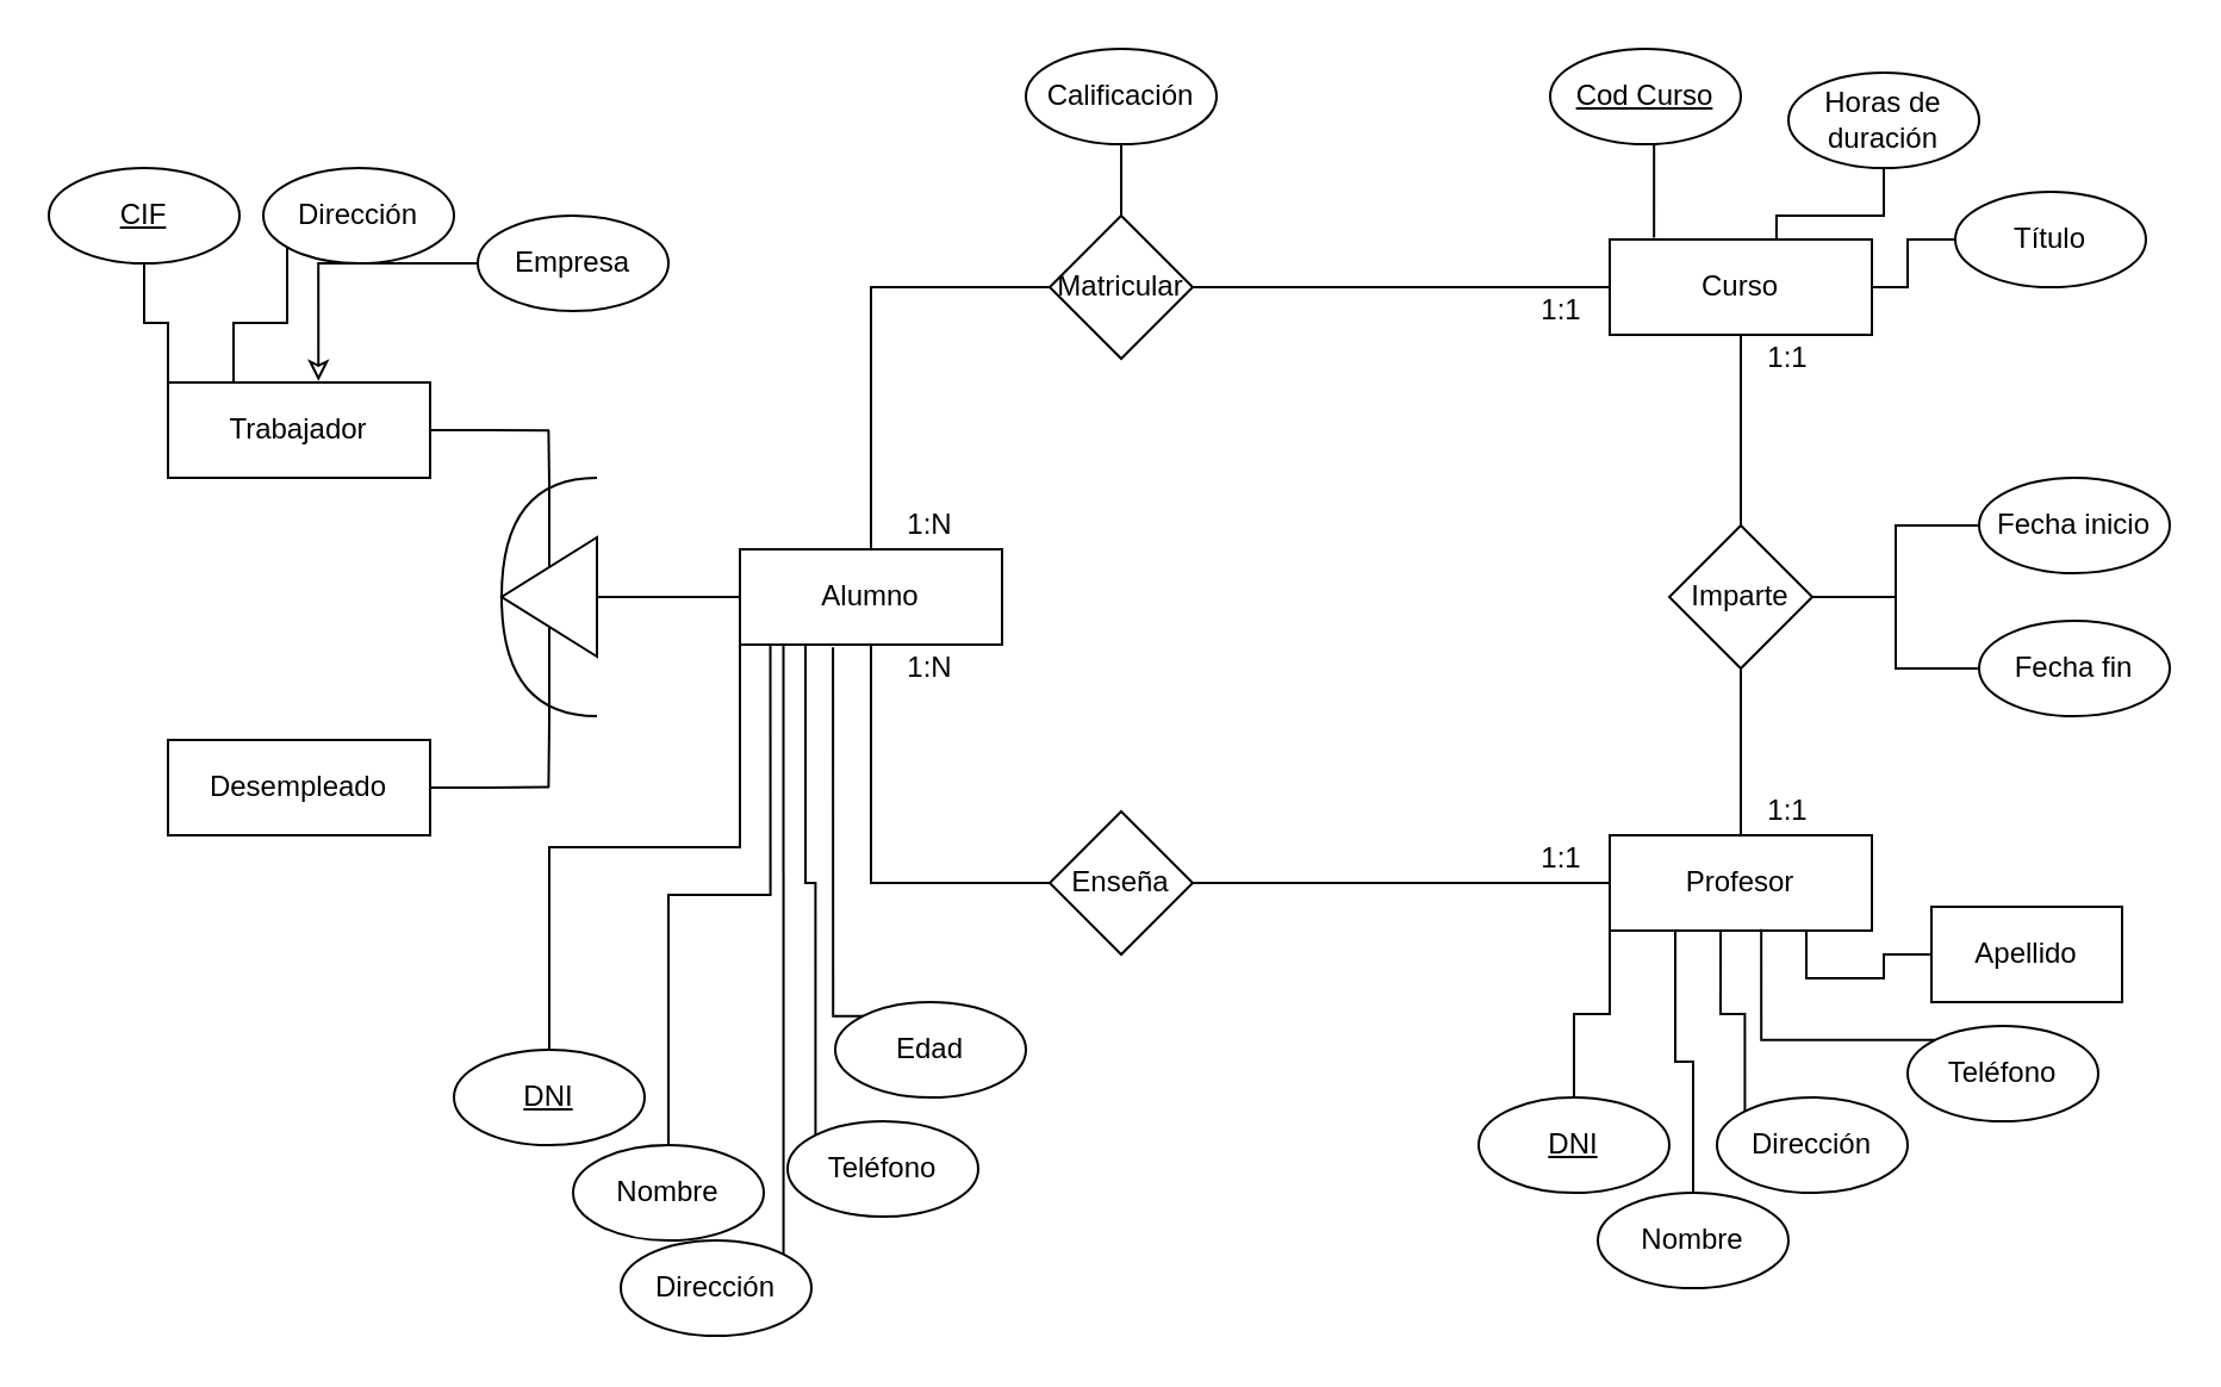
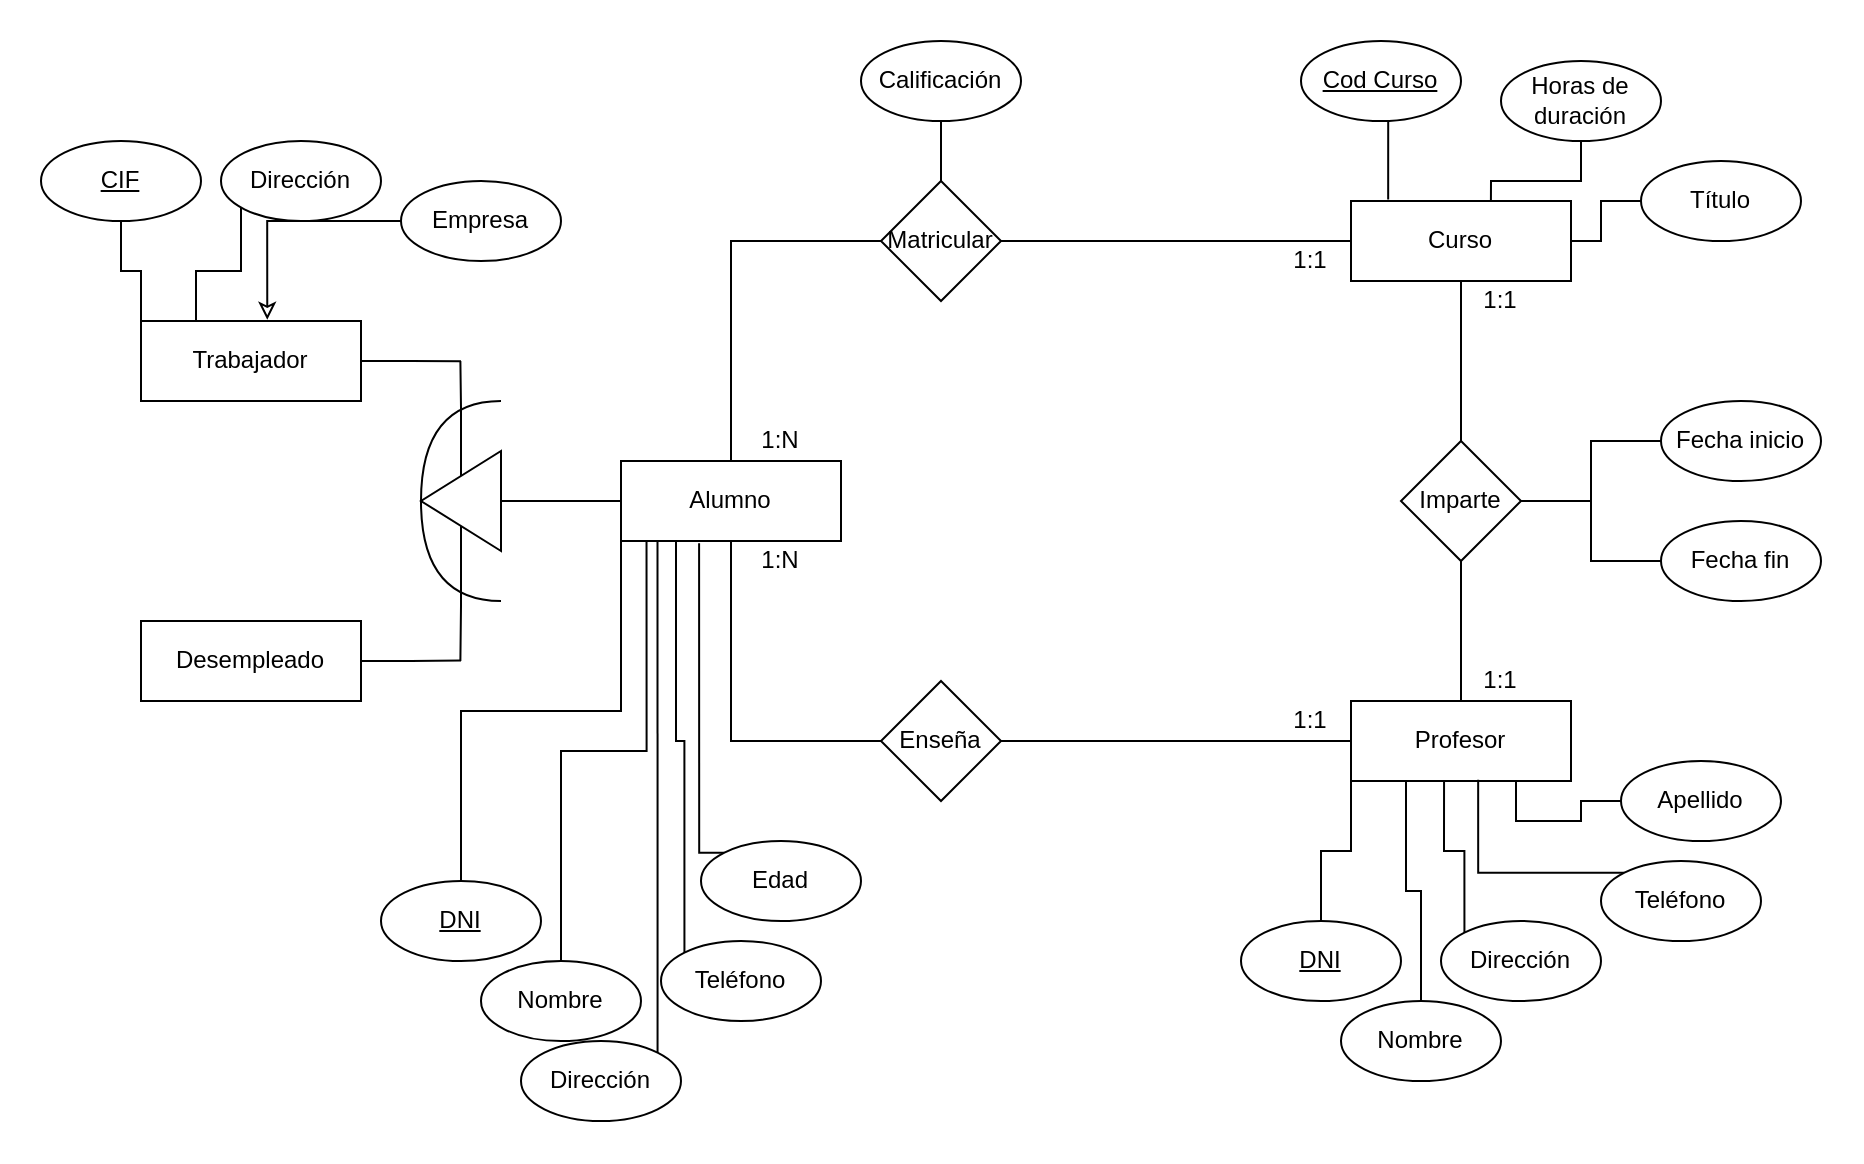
  <mxCell id="0" />
  <mxCell id="1" parent="0" />
  <mxCell id="2" style="edgeStyle=orthogonalEdgeStyle;rounded=0;orthogonalLoop=1;jettySize=auto;html=1;exitX=0.5;exitY=0;exitDx=0;exitDy=0;entryX=0;entryY=1;entryDx=0;entryDy=0;endArrow=none;endFill=0;" edge="1" parent="1" source="3" target="13"><mxGeometry relative="1" as="geometry" /></mxCell>
  <mxCell id="3" value="&lt;u&gt;DNI&lt;/u&gt;" style="ellipse;whiteSpace=wrap;html=1;" vertex="1" parent="1"><mxGeometry x="190" y="440" width="80" height="40" as="geometry" /></mxCell>
  <mxCell id="4" style="edgeStyle=orthogonalEdgeStyle;rounded=0;orthogonalLoop=1;jettySize=auto;html=1;exitX=0.5;exitY=0;exitDx=0;exitDy=0;entryX=0.116;entryY=1.01;entryDx=0;entryDy=0;entryPerimeter=0;endArrow=none;endFill=0;" edge="1" parent="1" source="5" target="13"><mxGeometry relative="1" as="geometry" /></mxCell>
  <mxCell id="5" value="Nombre" style="ellipse;whiteSpace=wrap;html=1;" vertex="1" parent="1"><mxGeometry x="240" y="480" width="80" height="40" as="geometry" /></mxCell>
  <mxCell id="6" value="1:1" style="text;html=1;strokeColor=none;fillColor=none;align=center;verticalAlign=middle;whiteSpace=wrap;rounded=0;" vertex="1" parent="1"><mxGeometry x="635" y="120" width="40" height="20" as="geometry" /></mxCell>
  <mxCell id="7" style="edgeStyle=orthogonalEdgeStyle;rounded=0;orthogonalLoop=1;jettySize=auto;html=1;exitX=0.5;exitY=0;exitDx=0;exitDy=0;endArrow=none;endFill=0;" edge="1" parent="1" source="9"><mxGeometry relative="1" as="geometry"><mxPoint x="229.69" y="330" as="targetPoint" /></mxGeometry></mxCell>
  <mxCell id="8" style="edgeStyle=orthogonalEdgeStyle;rounded=0;orthogonalLoop=1;jettySize=auto;html=1;exitX=0.5;exitY=1;exitDx=0;exitDy=0;endArrow=none;endFill=0;" edge="1" parent="1" source="9"><mxGeometry relative="1" as="geometry"><mxPoint x="229.69" y="180" as="targetPoint" /></mxGeometry></mxCell>
  <mxCell id="9" value="" style="triangle;whiteSpace=wrap;html=1;rotation=-180;" vertex="1" parent="1"><mxGeometry x="210" y="225" width="40" height="50" as="geometry" /></mxCell>
  <mxCell id="10" style="edgeStyle=orthogonalEdgeStyle;rounded=0;orthogonalLoop=1;jettySize=auto;html=1;exitX=0.5;exitY=1;exitDx=0;exitDy=0;entryX=0;entryY=0.5;entryDx=0;entryDy=0;endArrow=none;endFill=0;" edge="1" parent="1" source="13" target="26"><mxGeometry relative="1" as="geometry" /></mxCell>
  <mxCell id="11" style="edgeStyle=orthogonalEdgeStyle;rounded=0;orthogonalLoop=1;jettySize=auto;html=1;exitX=0.5;exitY=0;exitDx=0;exitDy=0;entryX=0;entryY=0.5;entryDx=0;entryDy=0;endArrow=none;endFill=0;" edge="1" parent="1" source="13" target="24"><mxGeometry relative="1" as="geometry" /></mxCell>
  <mxCell id="12" style="edgeStyle=orthogonalEdgeStyle;rounded=0;orthogonalLoop=1;jettySize=auto;html=1;exitX=0;exitY=0.5;exitDx=0;exitDy=0;entryX=0;entryY=0.5;entryDx=0;entryDy=0;endArrow=none;endFill=0;" edge="1" parent="1" source="13" target="9"><mxGeometry relative="1" as="geometry" /></mxCell>
  <mxCell id="13" value="Alumno" style="rounded=0;whiteSpace=wrap;html=1;" vertex="1" parent="1"><mxGeometry x="310" y="230" width="110" height="40" as="geometry" /></mxCell>
  <mxCell id="14" value="Curso" style="rounded=0;whiteSpace=wrap;html=1;" vertex="1" parent="1"><mxGeometry x="675" y="100" width="110" height="40" as="geometry" /></mxCell>
  <mxCell id="15" style="edgeStyle=orthogonalEdgeStyle;rounded=0;orthogonalLoop=1;jettySize=auto;html=1;exitX=1;exitY=0.5;exitDx=0;exitDy=0;endArrow=none;endFill=0;" edge="1" parent="1" source="16"><mxGeometry relative="1" as="geometry"><mxPoint x="230" y="329.724" as="targetPoint" /></mxGeometry></mxCell>
  <mxCell id="16" value="Desempleado" style="rounded=0;whiteSpace=wrap;html=1;" vertex="1" parent="1"><mxGeometry x="70" y="310" width="110" height="40" as="geometry" /></mxCell>
  <mxCell id="17" style="edgeStyle=orthogonalEdgeStyle;rounded=0;orthogonalLoop=1;jettySize=auto;html=1;exitX=0.5;exitY=0;exitDx=0;exitDy=0;entryX=0.5;entryY=1;entryDx=0;entryDy=0;endArrow=none;endFill=0;" edge="1" parent="1" source="18" target="28"><mxGeometry relative="1" as="geometry" /></mxCell>
  <mxCell id="18" value="Profesor" style="rounded=0;whiteSpace=wrap;html=1;" vertex="1" parent="1"><mxGeometry x="675" y="350" width="110" height="40" as="geometry" /></mxCell>
  <mxCell id="19" style="edgeStyle=orthogonalEdgeStyle;rounded=0;orthogonalLoop=1;jettySize=auto;html=1;exitX=1;exitY=0.5;exitDx=0;exitDy=0;endArrow=none;endFill=0;" edge="1" parent="1" source="22"><mxGeometry relative="1" as="geometry"><mxPoint x="230" y="180.069" as="targetPoint" /></mxGeometry></mxCell>
  <mxCell id="20" style="edgeStyle=orthogonalEdgeStyle;rounded=0;orthogonalLoop=1;jettySize=auto;html=1;exitX=0.25;exitY=0;exitDx=0;exitDy=0;endArrow=none;endFill=0;" edge="1" parent="1" source="22"><mxGeometry relative="1" as="geometry"><mxPoint x="90" y="160.047" as="targetPoint" /></mxGeometry></mxCell>
  <mxCell id="21" style="edgeStyle=orthogonalEdgeStyle;rounded=0;orthogonalLoop=1;jettySize=auto;html=1;exitX=0.25;exitY=0;exitDx=0;exitDy=0;endArrow=none;endFill=0;" edge="1" parent="1" source="22" target="38"><mxGeometry relative="1" as="geometry"><Array as="points"><mxPoint x="97" y="135" /><mxPoint x="120" y="135" /></Array></mxGeometry></mxCell>
  <mxCell id="22" value="Trabajador" style="rounded=0;whiteSpace=wrap;html=1;" vertex="1" parent="1"><mxGeometry x="70" y="160" width="110" height="40" as="geometry" /></mxCell>
  <mxCell id="23" style="edgeStyle=orthogonalEdgeStyle;rounded=0;orthogonalLoop=1;jettySize=auto;html=1;exitX=1;exitY=0.5;exitDx=0;exitDy=0;entryX=0;entryY=0.5;entryDx=0;entryDy=0;endArrow=none;endFill=0;" edge="1" parent="1" source="24" target="14"><mxGeometry relative="1" as="geometry" /></mxCell>
  <mxCell id="24" value="Matricular" style="rhombus;whiteSpace=wrap;html=1;" vertex="1" parent="1"><mxGeometry x="440" y="90" width="60" height="60" as="geometry" /></mxCell>
  <mxCell id="25" style="edgeStyle=orthogonalEdgeStyle;rounded=0;orthogonalLoop=1;jettySize=auto;html=1;exitX=1;exitY=0.5;exitDx=0;exitDy=0;entryX=0;entryY=0.5;entryDx=0;entryDy=0;endArrow=none;endFill=0;" edge="1" parent="1" source="26" target="18"><mxGeometry relative="1" as="geometry" /></mxCell>
  <mxCell id="26" value="Enseña" style="rhombus;whiteSpace=wrap;html=1;" vertex="1" parent="1"><mxGeometry x="440" y="340" width="60" height="60" as="geometry" /></mxCell>
  <mxCell id="27" style="edgeStyle=orthogonalEdgeStyle;rounded=0;orthogonalLoop=1;jettySize=auto;html=1;exitX=0.5;exitY=0;exitDx=0;exitDy=0;entryX=0.5;entryY=1;entryDx=0;entryDy=0;endArrow=none;endFill=0;" edge="1" parent="1" source="28" target="14"><mxGeometry relative="1" as="geometry" /></mxCell>
  <mxCell id="28" value="Imparte" style="rhombus;whiteSpace=wrap;html=1;" vertex="1" parent="1"><mxGeometry x="700" y="220" width="60" height="60" as="geometry" /></mxCell>
  <mxCell id="29" value="" style="shape=requiredInterface;html=1;verticalLabelPosition=bottom;rotation=-180;" vertex="1" parent="1"><mxGeometry x="210" y="200" width="40" height="100" as="geometry" /></mxCell>
  <mxCell id="30" style="edgeStyle=orthogonalEdgeStyle;rounded=0;orthogonalLoop=1;jettySize=auto;html=1;exitX=1;exitY=0;exitDx=0;exitDy=0;entryX=0.166;entryY=1.01;entryDx=0;entryDy=0;entryPerimeter=0;endArrow=none;endFill=0;" edge="1" parent="1" source="31" target="13"><mxGeometry relative="1" as="geometry" /></mxCell>
  <mxCell id="31" value="Dirección" style="ellipse;whiteSpace=wrap;html=1;" vertex="1" parent="1"><mxGeometry x="260" y="520" width="80" height="40" as="geometry" /></mxCell>
  <mxCell id="32" style="edgeStyle=orthogonalEdgeStyle;rounded=0;orthogonalLoop=1;jettySize=auto;html=1;exitX=0;exitY=0;exitDx=0;exitDy=0;entryX=0.25;entryY=1;entryDx=0;entryDy=0;endArrow=none;endFill=0;" edge="1" parent="1" source="33" target="13"><mxGeometry relative="1" as="geometry" /></mxCell>
  <mxCell id="33" value="Teléfono" style="ellipse;whiteSpace=wrap;html=1;" vertex="1" parent="1"><mxGeometry x="330" y="470" width="80" height="40" as="geometry" /></mxCell>
  <mxCell id="34" style="edgeStyle=orthogonalEdgeStyle;rounded=0;orthogonalLoop=1;jettySize=auto;html=1;exitX=0;exitY=0;exitDx=0;exitDy=0;entryX=0.355;entryY=1.028;entryDx=0;entryDy=0;entryPerimeter=0;endArrow=none;endFill=0;" edge="1" parent="1" source="35" target="13"><mxGeometry relative="1" as="geometry"><Array as="points"><mxPoint x="349" y="426" /></Array></mxGeometry></mxCell>
  <mxCell id="35" value="Edad" style="ellipse;whiteSpace=wrap;html=1;" vertex="1" parent="1"><mxGeometry x="350" y="420" width="80" height="40" as="geometry" /></mxCell>
  <mxCell id="36" style="edgeStyle=orthogonalEdgeStyle;rounded=0;orthogonalLoop=1;jettySize=auto;html=1;exitX=0.5;exitY=1;exitDx=0;exitDy=0;entryX=0;entryY=0;entryDx=0;entryDy=0;endArrow=none;endFill=0;" edge="1" parent="1" source="37" target="22"><mxGeometry relative="1" as="geometry" /></mxCell>
  <mxCell id="37" value="&lt;u&gt;CIF&lt;/u&gt;" style="ellipse;whiteSpace=wrap;html=1;" vertex="1" parent="1"><mxGeometry x="20" y="70" width="80" height="40" as="geometry" /></mxCell>
  <mxCell id="38" value="Dirección" style="ellipse;whiteSpace=wrap;html=1;" vertex="1" parent="1"><mxGeometry x="110" y="70" width="80" height="40" as="geometry" /></mxCell>
  <mxCell id="39" style="edgeStyle=orthogonalEdgeStyle;rounded=0;orthogonalLoop=1;jettySize=auto;html=1;exitX=0;exitY=0.5;exitDx=0;exitDy=0;entryX=0.574;entryY=-0.016;entryDx=0;entryDy=0;entryPerimeter=0;endArrow=classic;endFill=0;" edge="1" parent="1" source="40" target="22"><mxGeometry relative="1" as="geometry" /></mxCell>
  <mxCell id="40" value="Empresa" style="ellipse;whiteSpace=wrap;html=1;" vertex="1" parent="1"><mxGeometry x="200" y="90" width="80" height="40" as="geometry" /></mxCell>
  <mxCell id="41" style="edgeStyle=orthogonalEdgeStyle;rounded=0;orthogonalLoop=1;jettySize=auto;html=1;exitX=0.5;exitY=1;exitDx=0;exitDy=0;entryX=0.169;entryY=-0.018;entryDx=0;entryDy=0;entryPerimeter=0;endArrow=none;endFill=0;" edge="1" parent="1" source="42" target="14"><mxGeometry relative="1" as="geometry" /></mxCell>
  <mxCell id="42" value="&lt;u&gt;Cod Curso&lt;/u&gt;" style="ellipse;whiteSpace=wrap;html=1;" vertex="1" parent="1"><mxGeometry x="650" y="20" width="80" height="40" as="geometry" /></mxCell>
  <mxCell id="43" style="edgeStyle=orthogonalEdgeStyle;rounded=0;orthogonalLoop=1;jettySize=auto;html=1;exitX=0.5;exitY=1;exitDx=0;exitDy=0;entryX=0.5;entryY=0;entryDx=0;entryDy=0;endArrow=none;endFill=0;" edge="1" parent="1" source="44" target="24"><mxGeometry relative="1" as="geometry" /></mxCell>
  <mxCell id="44" value="Calificación" style="ellipse;whiteSpace=wrap;html=1;" vertex="1" parent="1"><mxGeometry x="430" y="20" width="80" height="40" as="geometry" /></mxCell>
  <mxCell id="45" style="edgeStyle=orthogonalEdgeStyle;rounded=0;orthogonalLoop=1;jettySize=auto;html=1;exitX=0.5;exitY=1;exitDx=0;exitDy=0;entryX=0.636;entryY=-0.004;entryDx=0;entryDy=0;entryPerimeter=0;endArrow=none;endFill=0;" edge="1" parent="1" source="46" target="14"><mxGeometry relative="1" as="geometry" /></mxCell>
  <mxCell id="46" value="Horas de duración" style="ellipse;whiteSpace=wrap;html=1;" vertex="1" parent="1"><mxGeometry x="750" y="30" width="80" height="40" as="geometry" /></mxCell>
  <mxCell id="47" style="edgeStyle=orthogonalEdgeStyle;rounded=0;orthogonalLoop=1;jettySize=auto;html=1;exitX=0;exitY=0.5;exitDx=0;exitDy=0;endArrow=none;endFill=0;" edge="1" parent="1" source="48" target="14"><mxGeometry relative="1" as="geometry" /></mxCell>
  <mxCell id="48" value="Título" style="ellipse;whiteSpace=wrap;html=1;" vertex="1" parent="1"><mxGeometry x="820" y="80" width="80" height="40" as="geometry" /></mxCell>
  <mxCell id="49" style="edgeStyle=orthogonalEdgeStyle;rounded=0;orthogonalLoop=1;jettySize=auto;html=1;exitX=0;exitY=0.5;exitDx=0;exitDy=0;endArrow=none;endFill=0;" edge="1" parent="1" source="50" target="28"><mxGeometry relative="1" as="geometry" /></mxCell>
  <mxCell id="50" value="Fecha inicio" style="ellipse;whiteSpace=wrap;html=1;" vertex="1" parent="1"><mxGeometry x="830" y="200" width="80" height="40" as="geometry" /></mxCell>
  <mxCell id="51" style="edgeStyle=orthogonalEdgeStyle;rounded=0;orthogonalLoop=1;jettySize=auto;html=1;exitX=0;exitY=0.5;exitDx=0;exitDy=0;entryX=1;entryY=0.5;entryDx=0;entryDy=0;endArrow=none;endFill=0;" edge="1" parent="1" source="52" target="28"><mxGeometry relative="1" as="geometry" /></mxCell>
  <mxCell id="52" value="Fecha fin" style="ellipse;whiteSpace=wrap;html=1;" vertex="1" parent="1"><mxGeometry x="830" y="260" width="80" height="40" as="geometry" /></mxCell>
  <mxCell id="53" style="edgeStyle=orthogonalEdgeStyle;rounded=0;orthogonalLoop=1;jettySize=auto;html=1;exitX=0.5;exitY=0;exitDx=0;exitDy=0;entryX=0;entryY=1;entryDx=0;entryDy=0;endArrow=none;endFill=0;" edge="1" parent="1" source="54" target="18"><mxGeometry relative="1" as="geometry" /></mxCell>
  <mxCell id="54" value="&lt;u&gt;DNI&lt;/u&gt;" style="ellipse;whiteSpace=wrap;html=1;" vertex="1" parent="1"><mxGeometry x="620" y="460" width="80" height="40" as="geometry" /></mxCell>
  <mxCell id="55" style="edgeStyle=orthogonalEdgeStyle;rounded=0;orthogonalLoop=1;jettySize=auto;html=1;exitX=0.5;exitY=0;exitDx=0;exitDy=0;entryX=0.25;entryY=1;entryDx=0;entryDy=0;endArrow=none;endFill=0;" edge="1" parent="1" source="56" target="18"><mxGeometry relative="1" as="geometry" /></mxCell>
  <mxCell id="56" value="Nombre" style="ellipse;whiteSpace=wrap;html=1;" vertex="1" parent="1"><mxGeometry x="670" y="500" width="80" height="40" as="geometry" /></mxCell>
  <mxCell id="57" style="edgeStyle=orthogonalEdgeStyle;rounded=0;orthogonalLoop=1;jettySize=auto;html=1;exitX=0;exitY=0;exitDx=0;exitDy=0;entryX=0.423;entryY=0.989;entryDx=0;entryDy=0;entryPerimeter=0;endArrow=none;endFill=0;" edge="1" parent="1" source="58" target="18"><mxGeometry relative="1" as="geometry" /></mxCell>
  <mxCell id="58" value="Dirección" style="ellipse;whiteSpace=wrap;html=1;" vertex="1" parent="1"><mxGeometry x="720" y="460" width="80" height="40" as="geometry" /></mxCell>
  <mxCell id="59" style="edgeStyle=orthogonalEdgeStyle;rounded=0;orthogonalLoop=1;jettySize=auto;html=1;exitX=0;exitY=0;exitDx=0;exitDy=0;entryX=0.578;entryY=0.984;entryDx=0;entryDy=0;entryPerimeter=0;endArrow=none;endFill=0;" edge="1" parent="1" source="60" target="18"><mxGeometry relative="1" as="geometry" /></mxCell>
  <mxCell id="60" value="Teléfono" style="ellipse;whiteSpace=wrap;html=1;" vertex="1" parent="1"><mxGeometry x="800" y="430" width="80" height="40" as="geometry" /></mxCell>
  <mxCell id="61" style="edgeStyle=orthogonalEdgeStyle;rounded=0;orthogonalLoop=1;jettySize=auto;html=1;exitX=0;exitY=0.5;exitDx=0;exitDy=0;entryX=0.75;entryY=1;entryDx=0;entryDy=0;endArrow=none;endFill=0;" edge="1" parent="1" source="62" target="18"><mxGeometry relative="1" as="geometry" /></mxCell>
- <mxCell id="62" value="Apellido" style="whiteSpace=wrap;html=1;rounded=0;" vertex="1" parent="1"><mxGeometry x="810" y="380" width="80" height="40" as="geometry" /></mxCell>
+ <mxCell id="62" value="Apellido" style="ellipse;whiteSpace=wrap;html=1;" vertex="1" parent="1"><mxGeometry x="810" y="380" width="80" height="40" as="geometry" /></mxCell>
  <mxCell id="63" value="1:N" style="text;html=1;strokeColor=none;fillColor=none;align=center;verticalAlign=middle;whiteSpace=wrap;rounded=0;" vertex="1" parent="1"><mxGeometry x="370" y="210" width="40" height="20" as="geometry" /></mxCell>
  <mxCell id="64" value="1:1" style="text;html=1;strokeColor=none;fillColor=none;align=center;verticalAlign=middle;whiteSpace=wrap;rounded=0;" vertex="1" parent="1"><mxGeometry x="730" y="140" width="40" height="20" as="geometry" /></mxCell>
  <mxCell id="65" value="1:1" style="text;html=1;strokeColor=none;fillColor=none;align=center;verticalAlign=middle;whiteSpace=wrap;rounded=0;" vertex="1" parent="1"><mxGeometry x="730" y="330" width="40" height="20" as="geometry" /></mxCell>
  <mxCell id="66" value="1:1" style="text;html=1;strokeColor=none;fillColor=none;align=center;verticalAlign=middle;whiteSpace=wrap;rounded=0;" vertex="1" parent="1"><mxGeometry x="635" y="350" width="40" height="20" as="geometry" /></mxCell>
  <mxCell id="67" value="1:N" style="text;html=1;strokeColor=none;fillColor=none;align=center;verticalAlign=middle;whiteSpace=wrap;rounded=0;" vertex="1" parent="1"><mxGeometry x="370" y="270" width="40" height="20" as="geometry" /></mxCell>
